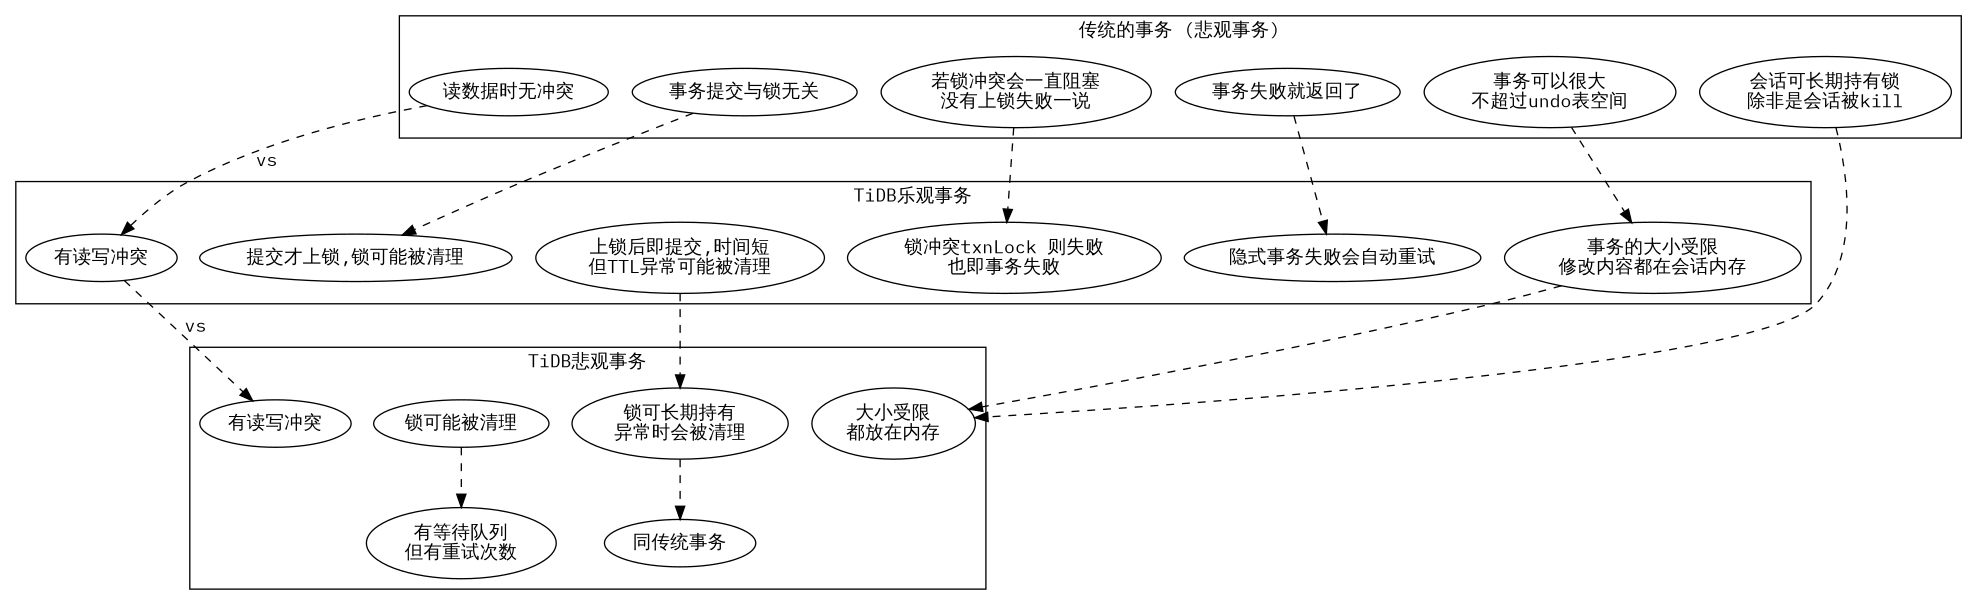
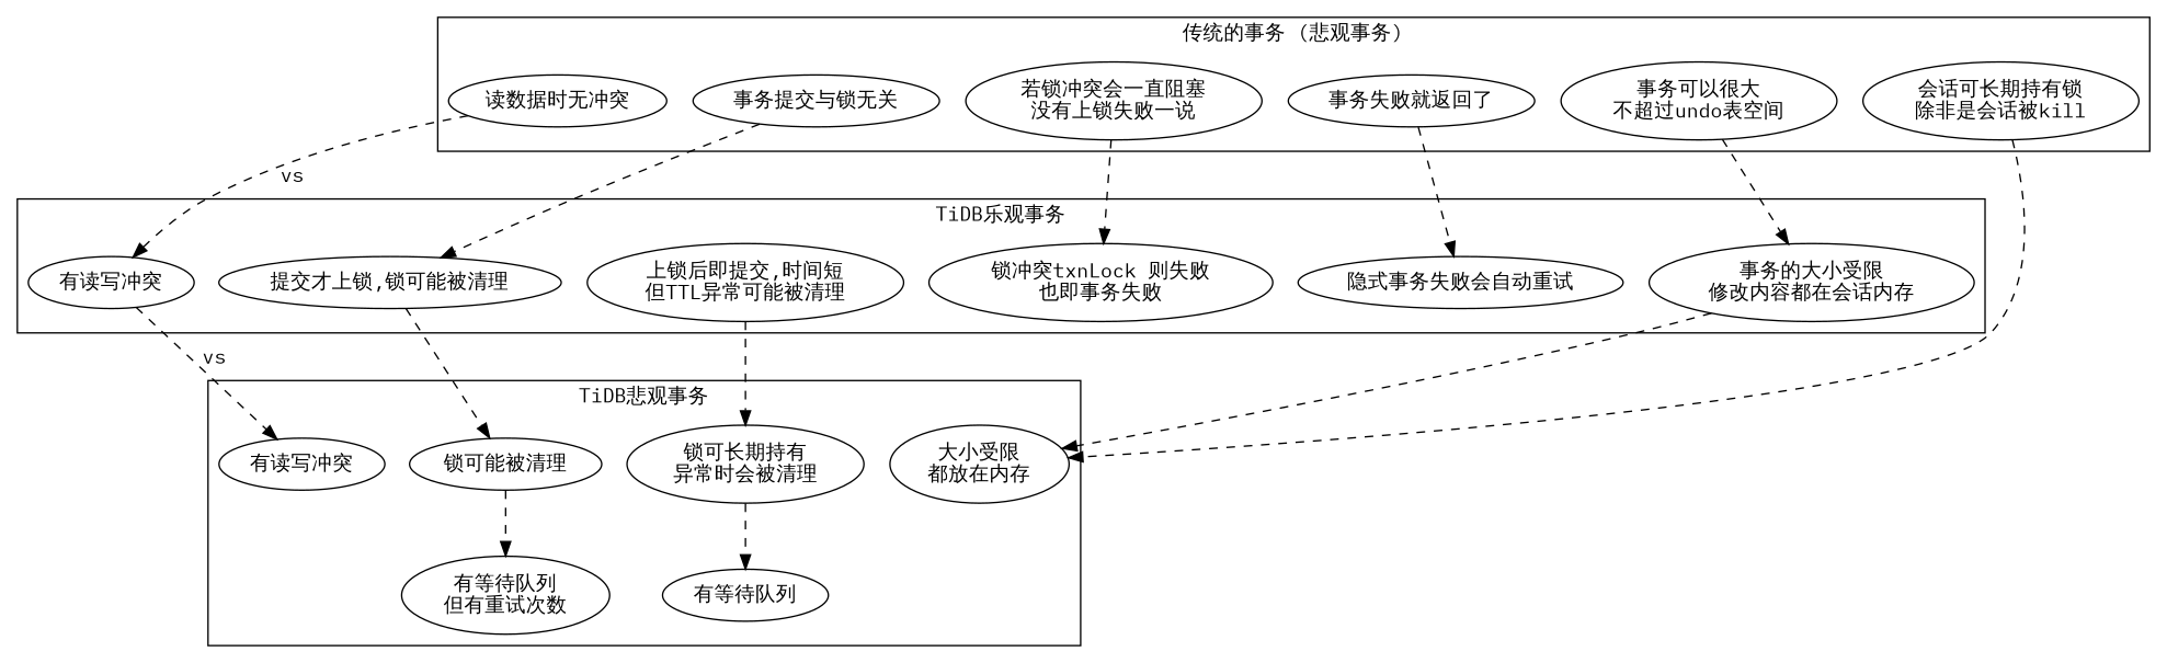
  digraph {
    fontname="IBM Plex Mono"
    rankdir=TB
    node [fontname="IBM Plex Mono"]
    edge [fontname="IBM Plex Mono" style=dashed]
    n1 [label="读数据时无冲突"]
    n2 [label="事务提交与锁无关"]
    n3 [label="若锁冲突会一直阻塞\n没有上锁失败一说"]
    n4 [label="事务失败就返回了"]
    n5 [label="会话可长期持有锁\n除非是会话被kill"]
    n6 [label="事务可以很大\n不超过undo表空间"]
    n7 [label="有读写冲突"]
    n8 [label="提交才上锁,锁可能被清理"]
    n9 [label="锁冲突txnLock 则失败\n也即事务失败"]
    n10 [label="隐式事务失败会自动重试"]
    n11 [label="上锁后即提交,时间短\n但TTL异常可能被清理"]
    n12 [label="事务的大小受限\n修改内容都在会话内存"]
    n13 [label="有读写冲突"]
    n14 [label="锁可能被清理"]
    n15 [label="有等待队列\n但有重试次数"]
-   n16 [label="同传统事务"]
+   n16 [label="有等待队列"]
    n17 [label="锁可长期持有\n异常时会被清理"]
    n18 [label="大小受限\n都放在内存"]
    subgraph cluster_1 {
      label="传统的事务 (悲观事务)"
      n1
      n2
      n3
      n4
      n5
      n6
    }
    subgraph cluster_2 {
      label="TiDB乐观事务"
      n7
      n8
      n9
      n10
      n11
      n12
    }
    subgraph cluster_3 {
      label="TiDB悲观事务"
      n13
      n14
      n15
      n16
      n17
      n18
    }
    n1 -> n7 [label=vs]
    n2 -> n8
    n3 -> n9
    n4 -> n10
    n5 -> n18
    n6 -> n12
    n7 -> n13 [label=vs]
+   n8 -> n14
    n11 -> n17
    n12 -> n18
    n14 -> n15
    n17 -> n16
  }
